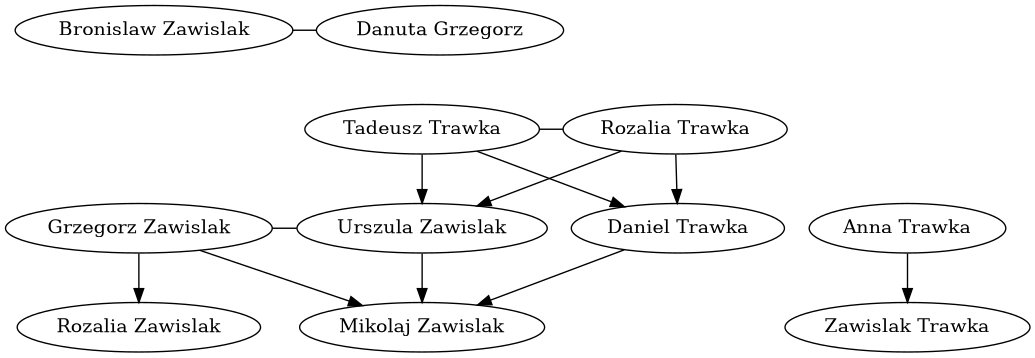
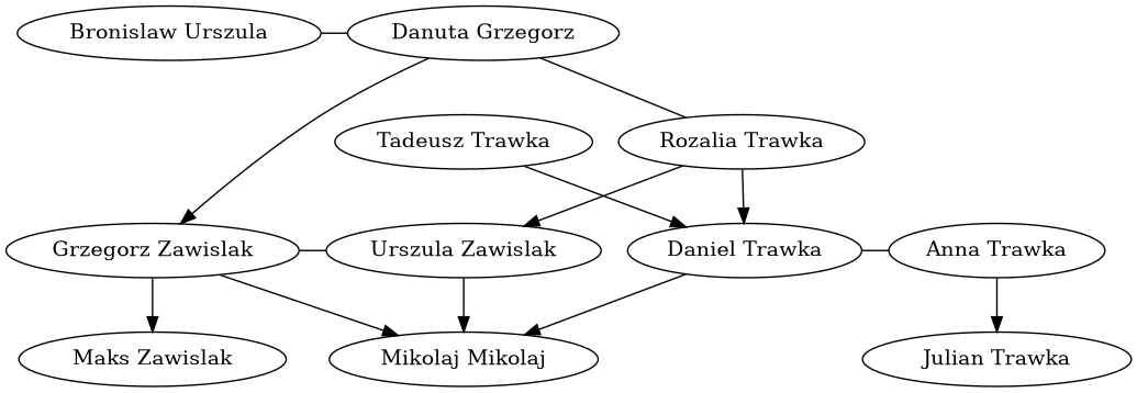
  digraph {
    "Grzegorz Zawislak"
    "Urszula Zawislak"
    "Tadeusz Trawka"
    "Rozalia Trawka"
-   "Maks Zawislak" [label="Rozalia Zawislak"]
-   "Mikolaj Zawislak"
-   "Bronislaw Zawislak"
+   "Maks Zawislak"
+   "Mikolaj Zawislak" [label="Mikolaj Mikolaj"]
+   "Bronislaw Zawislak" [label="Bronislaw Urszula"]
    n8 [label="Danuta Grzegorz"]
    "Daniel Trawka"
    "Anna Trawka"
-   "Julian Trawka" [label="Zawislak Trawka"]
+   "Julian Trawka"
    subgraph sub_1 {
      rank=same
      "Grzegorz Zawislak"
      "Urszula Zawislak"
    }
    subgraph sub_2 {
      rank=same
      "Tadeusz Trawka"
      "Rozalia Trawka"
    }
    subgraph sub_3 {
      rank=same
      "Maks Zawislak"
      "Mikolaj Zawislak"
    }
    subgraph sub_4 {
      rank=same
      "Bronislaw Zawislak"
      n8
    }
    subgraph sub_5 {
      rank=same
      "Grzegorz Zawislak"
    }
    subgraph sub_6 {
      rank=same
      "Grzegorz Zawislak"
    }
    subgraph sub_7 {
      rank=same
      "Maks Zawislak"
      "Mikolaj Zawislak"
    }
    subgraph sub_8 {
      rank=same
      "Urszula Zawislak"
      "Daniel Trawka"
    }
    subgraph sub_9 {
      rank=same
      "Daniel Trawka"
      "Anna Trawka"
    }
    subgraph sub_10 {
      rank=same
      "Julian Trawka"
    }
    subgraph sub_11 {
      rank=same
      "Julian Trawka"
    }
    subgraph sub_12 {
      rank=same
      "Urszula Zawislak"
      "Daniel Trawka"
    }
    "Grzegorz Zawislak" -> "Urszula Zawislak" [dir=none]
    "Grzegorz Zawislak" -> "Maks Zawislak"
    "Grzegorz Zawislak" -> "Mikolaj Zawislak"
    "Urszula Zawislak" -> "Mikolaj Zawislak"
-   "Tadeusz Trawka" -> "Urszula Zawislak"
-   "Tadeusz Trawka" -> "Rozalia Trawka" [dir=none]
+   n8 -> "Rozalia Trawka" [dir=none]
    "Tadeusz Trawka" -> "Daniel Trawka"
    "Rozalia Trawka" -> "Urszula Zawislak"
    "Rozalia Trawka" -> "Daniel Trawka"
    "Bronislaw Zawislak" -> n8 [dir=none]
+   n8 -> "Grzegorz Zawislak"
    "Daniel Trawka" -> "Mikolaj Zawislak"
+   "Daniel Trawka" -> "Anna Trawka" [dir=none]
    "Anna Trawka" -> "Julian Trawka"
  }
